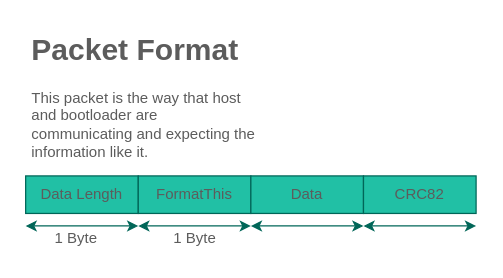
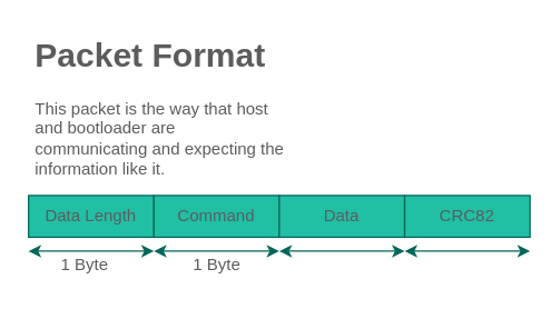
  <mxCell id="0" />
  <mxCell id="1" parent="0" />
  <mxCell id="2" value="Data Length" style="rounded=0;whiteSpace=wrap;html=1;fillColor=#21C0A5;strokeColor=#006658;fontColor=#5C5C5C;" vertex="1" parent="1"><mxGeometry x="20" y="140" width="90" height="30" as="geometry" /></mxCell>
- <mxCell id="3" value="FormatThis" style="rounded=0;whiteSpace=wrap;html=1;fillColor=#21C0A5;strokeColor=#006658;fontColor=#5C5C5C;" vertex="1" parent="1"><mxGeometry x="110" y="140" width="90" height="30" as="geometry" /></mxCell>
+ <mxCell id="3" value="Command" style="rounded=0;whiteSpace=wrap;html=1;fillColor=#21C0A5;strokeColor=#006658;fontColor=#5C5C5C;" vertex="1" parent="1"><mxGeometry x="110" y="140" width="90" height="30" as="geometry" /></mxCell>
  <mxCell id="4" value="Data" style="rounded=0;whiteSpace=wrap;html=1;fillColor=#21C0A5;strokeColor=#006658;fontColor=#5C5C5C;" vertex="1" parent="1"><mxGeometry x="200" y="140" width="90" height="30" as="geometry" /></mxCell>
  <mxCell id="5" value="CRC82" style="rounded=0;whiteSpace=wrap;html=1;fillColor=#21C0A5;strokeColor=#006658;fontColor=#5C5C5C;" vertex="1" parent="1"><mxGeometry x="290" y="140" width="90" height="30" as="geometry" /></mxCell>
  <mxCell id="6" value="" style="endArrow=classic;startArrow=classic;html=1;rounded=0;strokeColor=#006658;fontColor=#5C5C5C;" edge="1" parent="1"><mxGeometry width="50" height="50" relative="1" as="geometry"><mxPoint x="20" y="180" as="sourcePoint" /><mxPoint x="110" y="180" as="targetPoint" /></mxGeometry></mxCell>
  <mxCell id="7" value="" style="endArrow=classic;startArrow=classic;html=1;rounded=0;strokeColor=#006658;fontColor=#5C5C5C;" edge="1" parent="1"><mxGeometry width="50" height="50" relative="1" as="geometry"><mxPoint x="110" y="180" as="sourcePoint" /><mxPoint x="200" y="180" as="targetPoint" /></mxGeometry></mxCell>
  <mxCell id="8" value="" style="endArrow=classic;startArrow=classic;html=1;rounded=0;strokeColor=#006658;fontColor=#5C5C5C;" edge="1" parent="1"><mxGeometry width="50" height="50" relative="1" as="geometry"><mxPoint x="200" y="180" as="sourcePoint" /><mxPoint x="290" y="180" as="targetPoint" /></mxGeometry></mxCell>
  <mxCell id="9" value="" style="endArrow=classic;startArrow=classic;html=1;rounded=0;strokeColor=#006658;fontColor=#5C5C5C;" edge="1" parent="1"><mxGeometry width="50" height="50" relative="1" as="geometry"><mxPoint x="290" y="180" as="sourcePoint" /><mxPoint x="380" y="180" as="targetPoint" /></mxGeometry></mxCell>
  <mxCell id="10" value="1 Byte" style="text;html=1;align=center;verticalAlign=middle;resizable=0;points=[];autosize=1;strokeColor=none;fillColor=none;fontColor=#5C5C5C;" vertex="1" parent="1"><mxGeometry x="35" y="180" width="50" height="20" as="geometry" /></mxCell>
  <mxCell id="11" value="1 Byte" style="text;html=1;align=center;verticalAlign=middle;resizable=0;points=[];autosize=1;strokeColor=none;fillColor=none;fontColor=#5C5C5C;" vertex="1" parent="1"><mxGeometry x="130" y="180" width="50" height="20" as="geometry" /></mxCell>
  <mxCell id="12" value="&lt;h1&gt;Packet Format&lt;/h1&gt;&lt;p&gt;This packet is the way that host and bootloader are communicating and expecting the information like it.&lt;/p&gt;" style="text;html=1;strokeColor=none;fillColor=none;spacing=5;spacingTop=-20;whiteSpace=wrap;overflow=hidden;rounded=0;sketch=0;fontColor=#5C5C5C;" vertex="1" parent="1"><mxGeometry x="20" y="20" width="190" height="120" as="geometry" /></mxCell>
